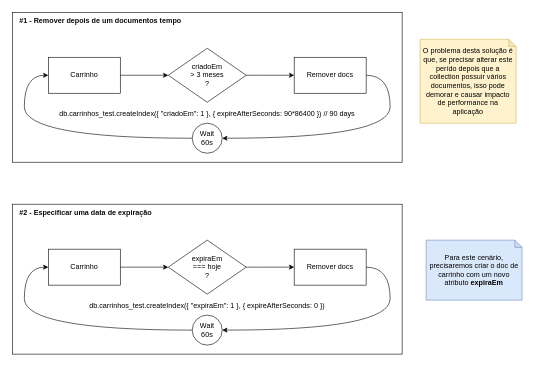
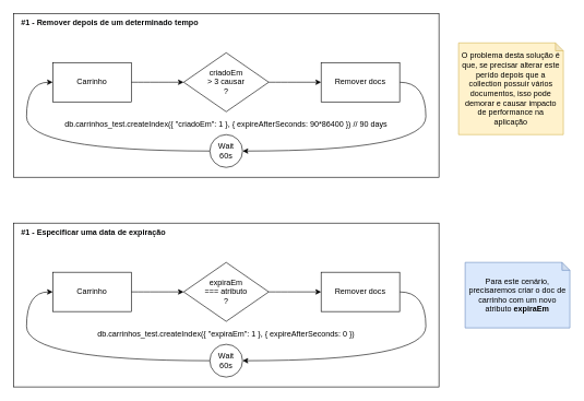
  <mxCell id="0" />
  <mxCell id="1" parent="0" />
- <mxCell id="2" value="&lt;span style=&quot;color: rgb(8 , 9 , 10) ; font-size: 12px ; background-color: rgb(255 , 255 , 255)&quot;&gt;#1 - Remover depois de um documentos tempo&lt;br&gt;&lt;/span&gt;" style="rounded=0;whiteSpace=wrap;html=1;verticalAlign=top;align=left;fontSize=12;fontStyle=1;spacingLeft=10;" parent="1" vertex="1"><mxGeometry x="20" y="20" width="650" height="250" as="geometry" /></mxCell>
+ <mxCell id="2" value="&lt;span style=&quot;color: rgb(8 , 9 , 10) ; font-size: 12px ; background-color: rgb(255 , 255 , 255)&quot;&gt;#1 - Remover depois de um determinado tempo&lt;br&gt;&lt;/span&gt;" style="rounded=0;whiteSpace=wrap;html=1;verticalAlign=top;align=left;fontSize=12;fontStyle=1;spacingLeft=10;" parent="1" vertex="1"><mxGeometry x="20" y="20" width="650" height="250" as="geometry" /></mxCell>
  <mxCell id="3" style="edgeStyle=orthogonalEdgeStyle;curved=1;rounded=0;orthogonalLoop=1;jettySize=auto;html=1;entryX=0;entryY=0.5;entryDx=0;entryDy=0;" parent="1" source="4" target="8" edge="1"><mxGeometry relative="1" as="geometry" /></mxCell>
  <mxCell id="4" value="Carrinho" style="rounded=0;whiteSpace=wrap;html=1;" parent="1" vertex="1"><mxGeometry x="80" y="95" width="120" height="60" as="geometry" /></mxCell>
  <mxCell id="5" style="edgeStyle=orthogonalEdgeStyle;curved=1;rounded=0;orthogonalLoop=1;jettySize=auto;html=1;entryX=1;entryY=0.5;entryDx=0;entryDy=0;exitX=1;exitY=0.5;exitDx=0;exitDy=0;" parent="1" source="6" target="10" edge="1"><mxGeometry relative="1" as="geometry"><Array as="points"><mxPoint x="650" y="125" /><mxPoint x="650" y="230" /></Array></mxGeometry></mxCell>
  <mxCell id="6" value="Remover docs" style="rounded=0;whiteSpace=wrap;html=1;" parent="1" vertex="1"><mxGeometry x="490" y="95" width="120" height="60" as="geometry" /></mxCell>
  <mxCell id="7" style="edgeStyle=orthogonalEdgeStyle;rounded=0;orthogonalLoop=1;jettySize=auto;html=1;entryX=0;entryY=0.5;entryDx=0;entryDy=0;curved=1;" parent="1" source="8" target="6" edge="1"><mxGeometry relative="1" as="geometry" /></mxCell>
- <mxCell id="8" value="criadoEm &lt;br&gt;&amp;gt; 3 meses&lt;br&gt;?" style="rhombus;whiteSpace=wrap;html=1;" parent="1" vertex="1"><mxGeometry x="280" y="80" width="130" height="90" as="geometry" /></mxCell>
+ <mxCell id="8" value="criadoEm &lt;br&gt;&amp;gt; 3 causar&lt;br&gt;?" style="rhombus;whiteSpace=wrap;html=1;" parent="1" vertex="1"><mxGeometry x="280" y="80" width="130" height="90" as="geometry" /></mxCell>
  <mxCell id="9" style="edgeStyle=orthogonalEdgeStyle;curved=1;rounded=0;orthogonalLoop=1;jettySize=auto;html=1;entryX=0;entryY=0.5;entryDx=0;entryDy=0;" parent="1" source="10" target="4" edge="1"><mxGeometry relative="1" as="geometry"><Array as="points"><mxPoint x="40" y="230" /><mxPoint x="40" y="125" /></Array></mxGeometry></mxCell>
  <mxCell id="10" value="Wait&lt;br&gt;60s" style="ellipse;whiteSpace=wrap;html=1;aspect=fixed;" parent="1" vertex="1"><mxGeometry x="320" y="205" width="50" height="50" as="geometry" /></mxCell>
  <mxCell id="11" value="db.carrinhos_test.createIndex({ &quot;criadoEm&quot;: 1 }, { expireAfterSeconds: 90*86400 }) // 90 days" style="text;html=1;strokeColor=none;fillColor=none;align=center;verticalAlign=middle;whiteSpace=wrap;rounded=0;" parent="1" vertex="1"><mxGeometry x="90" y="180" width="510" height="20" as="geometry" /></mxCell>
  <mxCell id="12" value="O problema desta solução é que, se precisar alterar este perído depois que a collection possuir vários documentos, isso pode demorar e causar impacto de performance na aplicação" style="shape=note;whiteSpace=wrap;html=1;backgroundOutline=1;darkOpacity=0.05;fontSize=12;align=center;size=12;spacing=5;fillColor=#fff2cc;strokeColor=#d6b656;" parent="1" vertex="1"><mxGeometry x="700" y="65" width="160" height="140" as="geometry" /></mxCell>
- <mxCell id="13" value="&lt;span style=&quot;color: rgb(8 , 9 , 10) ; font-size: 12px ; background-color: rgb(255 , 255 , 255)&quot;&gt;#2 - Especificar uma data de expiração&lt;br&gt;&lt;/span&gt;" style="rounded=0;whiteSpace=wrap;html=1;verticalAlign=top;align=left;fontSize=12;fontStyle=1;spacingLeft=10;" parent="1" vertex="1"><mxGeometry x="20" y="340" width="650" height="250" as="geometry" /></mxCell>
+ <mxCell id="13" value="&lt;span style=&quot;color: rgb(8 , 9 , 10) ; font-size: 12px ; background-color: rgb(255 , 255 , 255)&quot;&gt;#1 - Especificar uma data de expiração&lt;br&gt;&lt;/span&gt;" style="rounded=0;whiteSpace=wrap;html=1;verticalAlign=top;align=left;fontSize=12;fontStyle=1;spacingLeft=10;" parent="1" vertex="1"><mxGeometry x="20" y="340" width="650" height="250" as="geometry" /></mxCell>
  <mxCell id="14" style="edgeStyle=orthogonalEdgeStyle;curved=1;rounded=0;orthogonalLoop=1;jettySize=auto;html=1;entryX=0;entryY=0.5;entryDx=0;entryDy=0;" parent="1" source="15" target="19" edge="1"><mxGeometry relative="1" as="geometry" /></mxCell>
  <mxCell id="15" value="Carrinho" style="rounded=0;whiteSpace=wrap;html=1;" parent="1" vertex="1"><mxGeometry x="80" y="415" width="120" height="60" as="geometry" /></mxCell>
  <mxCell id="16" style="edgeStyle=orthogonalEdgeStyle;curved=1;rounded=0;orthogonalLoop=1;jettySize=auto;html=1;entryX=1;entryY=0.5;entryDx=0;entryDy=0;exitX=1;exitY=0.5;exitDx=0;exitDy=0;" parent="1" source="17" target="21" edge="1"><mxGeometry relative="1" as="geometry"><Array as="points"><mxPoint x="650" y="445" /><mxPoint x="650" y="550" /></Array></mxGeometry></mxCell>
  <mxCell id="17" value="Remover docs" style="rounded=0;whiteSpace=wrap;html=1;" parent="1" vertex="1"><mxGeometry x="490" y="415" width="120" height="60" as="geometry" /></mxCell>
  <mxCell id="18" style="edgeStyle=orthogonalEdgeStyle;rounded=0;orthogonalLoop=1;jettySize=auto;html=1;entryX=0;entryY=0.5;entryDx=0;entryDy=0;curved=1;" parent="1" source="19" target="17" edge="1"><mxGeometry relative="1" as="geometry" /></mxCell>
- <mxCell id="19" value="expiraEm &lt;br&gt;=== hoje&lt;br&gt;?" style="rhombus;whiteSpace=wrap;html=1;" parent="1" vertex="1"><mxGeometry x="280" y="400" width="130" height="90" as="geometry" /></mxCell>
+ <mxCell id="19" value="expiraEm &lt;br&gt;=== atributo&lt;br&gt;?" style="rhombus;whiteSpace=wrap;html=1;" parent="1" vertex="1"><mxGeometry x="280" y="400" width="130" height="90" as="geometry" /></mxCell>
  <mxCell id="20" style="edgeStyle=orthogonalEdgeStyle;curved=1;rounded=0;orthogonalLoop=1;jettySize=auto;html=1;entryX=0;entryY=0.5;entryDx=0;entryDy=0;" parent="1" source="21" target="15" edge="1"><mxGeometry relative="1" as="geometry"><Array as="points"><mxPoint x="40" y="550" /><mxPoint x="40" y="445" /></Array></mxGeometry></mxCell>
  <mxCell id="21" value="Wait&lt;br&gt;60s" style="ellipse;whiteSpace=wrap;html=1;aspect=fixed;" parent="1" vertex="1"><mxGeometry x="320" y="525" width="50" height="50" as="geometry" /></mxCell>
  <mxCell id="22" value="db.carrinhos_test.createIndex({ &quot;expiraEm&quot;: 1 }, { expireAfterSeconds: 0 })" style="text;html=1;strokeColor=none;fillColor=none;align=center;verticalAlign=middle;whiteSpace=wrap;rounded=0;" parent="1" vertex="1"><mxGeometry x="75" y="500" width="540" height="20" as="geometry" /></mxCell>
  <mxCell id="23" value="Para este cenário, precisaremos criar o doc de carrinho com um novo atributo &lt;b&gt;expiraEm&lt;/b&gt;" style="shape=note;whiteSpace=wrap;html=1;backgroundOutline=1;darkOpacity=0.05;fontSize=12;align=center;size=12;spacing=5;fillColor=#dae8fc;strokeColor=#6c8ebf;" parent="1" vertex="1"><mxGeometry x="710" y="400" width="160" height="100" as="geometry" /></mxCell>
